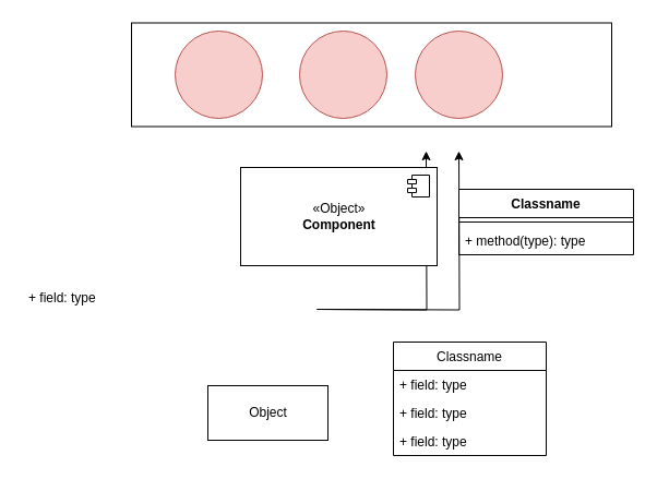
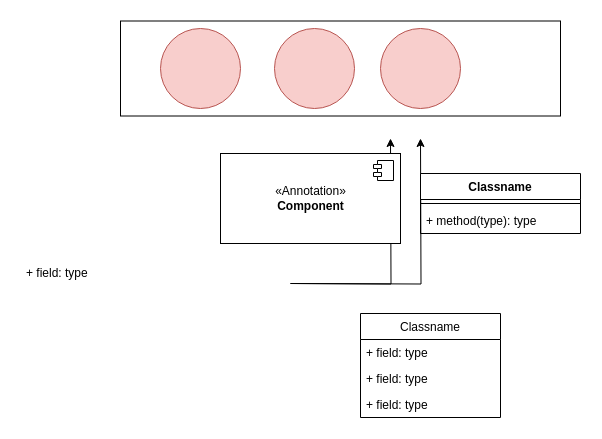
  <mxCell id="0" />
  <mxCell id="1" parent="0" />
  <mxCell id="2" style="edgeStyle=orthogonalEdgeStyle;rounded=0;orthogonalLoop=1;jettySize=auto;html=1;" edge="1" parent="1"><mxGeometry relative="1" as="geometry"><mxPoint x="420" y="138" as="targetPoint" /><mxPoint x="290" y="283" as="sourcePoint" /></mxGeometry></mxCell>
  <mxCell id="3" style="edgeStyle=orthogonalEdgeStyle;rounded=0;orthogonalLoop=1;jettySize=auto;html=1;exitX=1;exitY=0.5;exitDx=0;exitDy=0;" edge="1" parent="1"><mxGeometry relative="1" as="geometry"><mxPoint x="390" y="138" as="targetPoint" /><mxPoint x="290" y="283" as="sourcePoint" /></mxGeometry></mxCell>
  <mxCell id="4" value="" style="rounded=0;whiteSpace=wrap;html=1;" vertex="1" parent="1"><mxGeometry x="120" y="20.5" width="440" height="95" as="geometry" /></mxCell>
  <mxCell id="5" value="" style="ellipse;whiteSpace=wrap;html=1;aspect=fixed;fillColor=#f8cecc;strokeColor=#b85450;" vertex="1" parent="1"><mxGeometry x="160" y="28" width="80" height="80" as="geometry" /></mxCell>
  <mxCell id="6" value="" style="ellipse;whiteSpace=wrap;html=1;aspect=fixed;fillColor=#f8cecc;strokeColor=#b85450;" vertex="1" parent="1"><mxGeometry x="274" y="28" width="80" height="80" as="geometry" /></mxCell>
  <mxCell id="7" value="" style="ellipse;whiteSpace=wrap;html=1;aspect=fixed;fillColor=#f8cecc;strokeColor=#b85450;" vertex="1" parent="1"><mxGeometry x="380" y="28" width="80" height="80" as="geometry" /></mxCell>
  <mxCell id="8" value="Classname" style="swimlane;fontStyle=1;align=center;verticalAlign=top;childLayout=stackLayout;horizontal=1;startSize=26;horizontalStack=0;resizeParent=1;resizeParentMax=0;resizeLast=0;collapsible=1;marginBottom=0;" vertex="1" parent="1"><mxGeometry x="420" y="173" width="160" height="60" as="geometry" /></mxCell>
  <mxCell id="9" value="" style="line;strokeWidth=1;fillColor=none;align=left;verticalAlign=middle;spacingTop=-1;spacingLeft=3;spacingRight=3;rotatable=0;labelPosition=right;points=[];portConstraint=eastwest;" vertex="1" parent="8"><mxGeometry y="26" width="160" height="8" as="geometry" /></mxCell>
  <mxCell id="10" value="+ method(type): type" style="text;strokeColor=none;fillColor=none;align=left;verticalAlign=top;spacingLeft=4;spacingRight=4;overflow=hidden;rotatable=0;points=[[0,0.5],[1,0.5]];portConstraint=eastwest;" vertex="1" parent="8"><mxGeometry y="34" width="160" height="26" as="geometry" /></mxCell>
  <mxCell id="11" value="+ field: type" style="text;strokeColor=none;fillColor=none;align=left;verticalAlign=top;spacingLeft=4;spacingRight=4;overflow=hidden;rotatable=0;points=[[0,0.5],[1,0.5]];portConstraint=eastwest;" vertex="1" parent="1"><mxGeometry x="20" y="259" width="160" height="26" as="geometry" /></mxCell>
- <mxCell id="12" value="Object" style="html=1;" vertex="1" parent="1"><mxGeometry x="190" y="353" width="110" height="50" as="geometry" /></mxCell>
  <mxCell id="13" value="Classname" style="swimlane;fontStyle=1;align=center;verticalAlign=top;childLayout=stackLayout;horizontal=1;startSize=26;horizontalStack=0;resizeParent=1;resizeParentMax=0;resizeLast=0;collapsible=1;marginBottom=0;" vertex="1" parent="1"><mxGeometry x="230" y="153" width="160" height="86" as="geometry" /></mxCell>
  <mxCell id="14" value="+ field: type" style="text;strokeColor=none;fillColor=none;align=left;verticalAlign=top;spacingLeft=4;spacingRight=4;overflow=hidden;rotatable=0;points=[[0,0.5],[1,0.5]];portConstraint=eastwest;" vertex="1" parent="13"><mxGeometry y="26" width="160" height="26" as="geometry" /></mxCell>
  <mxCell id="15" value="" style="line;strokeWidth=1;fillColor=none;align=left;verticalAlign=middle;spacingTop=-1;spacingLeft=3;spacingRight=3;rotatable=0;labelPosition=right;points=[];portConstraint=eastwest;" vertex="1" parent="13"><mxGeometry y="52" width="160" height="8" as="geometry" /></mxCell>
  <mxCell id="16" value="+ method(type): type" style="text;strokeColor=none;fillColor=none;align=left;verticalAlign=top;spacingLeft=4;spacingRight=4;overflow=hidden;rotatable=0;points=[[0,0.5],[1,0.5]];portConstraint=eastwest;" vertex="1" parent="13"><mxGeometry y="60" width="160" height="26" as="geometry" /></mxCell>
- <mxCell id="17" value="&amp;laquo;Object&amp;raquo;&lt;br/&gt;&lt;b&gt;Component&lt;/b&gt;" style="html=1;dropTarget=0;" vertex="1" parent="1"><mxGeometry x="220" y="153" width="180" height="90" as="geometry" /></mxCell>
+ <mxCell id="17" value="&amp;laquo;Annotation&amp;raquo;&lt;br/&gt;&lt;b&gt;Component&lt;/b&gt;" style="html=1;dropTarget=0;" vertex="1" parent="1"><mxGeometry x="220" y="153" width="180" height="90" as="geometry" /></mxCell>
  <mxCell id="18" value="" style="shape=module;jettyWidth=8;jettyHeight=4;" vertex="1" parent="17"><mxGeometry x="1" width="20" height="20" relative="1" as="geometry"><mxPoint x="-27" y="7" as="offset" /></mxGeometry></mxCell>
  <mxCell id="19" value="Classname" style="swimlane;fontStyle=0;childLayout=stackLayout;horizontal=1;startSize=26;fillColor=none;horizontalStack=0;resizeParent=1;resizeParentMax=0;resizeLast=0;collapsible=1;marginBottom=0;" vertex="1" parent="1"><mxGeometry x="360" y="313" width="140" height="104" as="geometry" /></mxCell>
  <mxCell id="20" value="+ field: type" style="text;strokeColor=none;fillColor=none;align=left;verticalAlign=top;spacingLeft=4;spacingRight=4;overflow=hidden;rotatable=0;points=[[0,0.5],[1,0.5]];portConstraint=eastwest;" vertex="1" parent="19"><mxGeometry y="26" width="140" height="26" as="geometry" /></mxCell>
  <mxCell id="21" value="+ field: type" style="text;strokeColor=none;fillColor=none;align=left;verticalAlign=top;spacingLeft=4;spacingRight=4;overflow=hidden;rotatable=0;points=[[0,0.5],[1,0.5]];portConstraint=eastwest;" vertex="1" parent="19"><mxGeometry y="52" width="140" height="26" as="geometry" /></mxCell>
  <mxCell id="22" value="+ field: type" style="text;strokeColor=none;fillColor=none;align=left;verticalAlign=top;spacingLeft=4;spacingRight=4;overflow=hidden;rotatable=0;points=[[0,0.5],[1,0.5]];portConstraint=eastwest;" vertex="1" parent="19"><mxGeometry y="78" width="140" height="26" as="geometry" /></mxCell>
